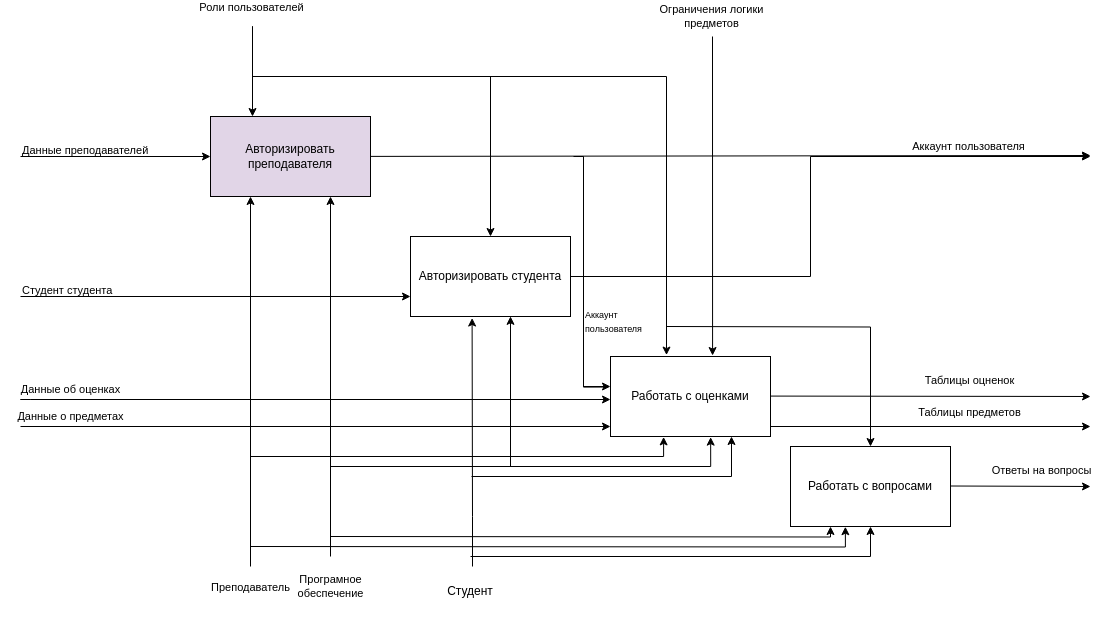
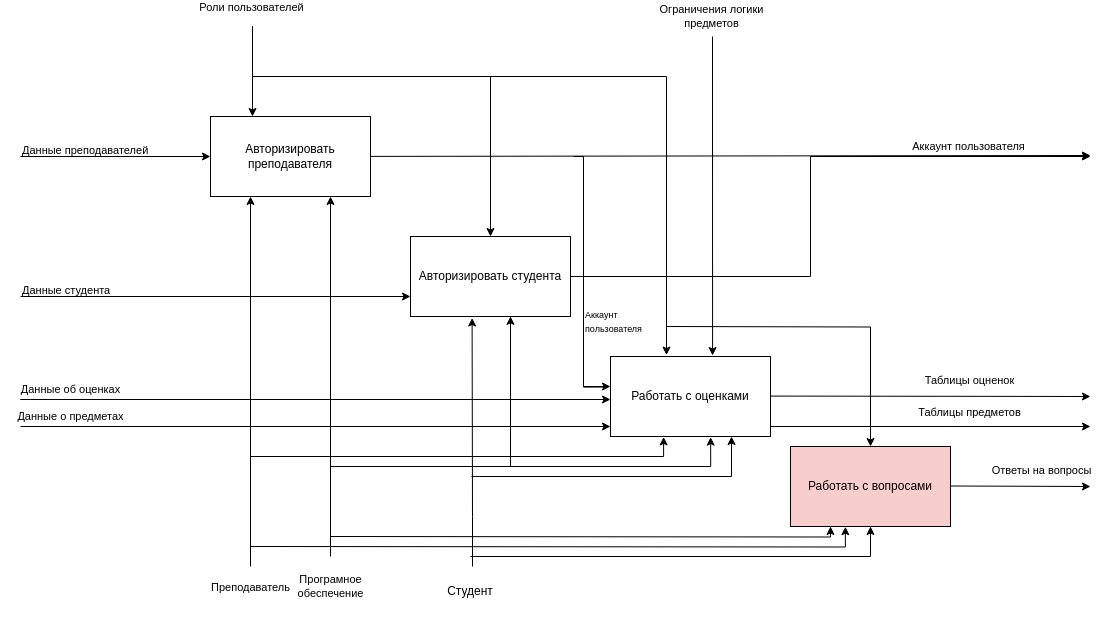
  <mxCell id="0" />
  <mxCell id="1" parent="0" />
- <mxCell id="2" value="Авторизировать преподавателя" style="rounded=0;whiteSpace=wrap;html=1;fillColor=#e1d5e7;" parent="1" vertex="1"><mxGeometry x="210" y="110" width="160" height="80" as="geometry" /></mxCell>
+ <mxCell id="2" value="Авторизировать преподавателя" style="rounded=0;whiteSpace=wrap;html=1;" parent="1" vertex="1"><mxGeometry x="210" y="110" width="160" height="80" as="geometry" /></mxCell>
  <mxCell id="3" value="" style="endArrow=classic;html=1;rounded=0;entryX=0;entryY=0.5;entryDx=0;entryDy=0;" parent="1" target="2" edge="1"><mxGeometry width="50" height="50" relative="1" as="geometry"><mxPoint x="20" y="150" as="sourcePoint" /><mxPoint x="100" y="130" as="targetPoint" /></mxGeometry></mxCell>
  <mxCell id="4" value="&lt;span style=&quot;color: rgb(0, 0, 0); font-family: helvetica; font-size: 11px; font-style: normal; font-weight: 400; letter-spacing: normal; text-align: center; text-indent: 0px; text-transform: none; word-spacing: 0px; background-color: rgb(255, 255, 255); display: inline; float: none;&quot;&gt;Данные преподавателей&lt;/span&gt;" style="text;whiteSpace=wrap;html=1;" parent="1" vertex="1"><mxGeometry x="20" y="130" width="140" height="30" as="geometry" /></mxCell>
  <mxCell id="5" value="Авторизировать студента" style="rounded=0;whiteSpace=wrap;html=1;" parent="1" vertex="1"><mxGeometry x="410" y="230" width="160" height="80" as="geometry" /></mxCell>
  <mxCell id="6" value="Работать с оценками" style="rounded=0;whiteSpace=wrap;html=1;" parent="1" vertex="1"><mxGeometry x="610" y="350" width="160" height="80" as="geometry" /></mxCell>
  <mxCell id="7" value="" style="endArrow=classic;html=1;rounded=0;entryX=0.25;entryY=0;entryDx=0;entryDy=0;" parent="1" edge="1"><mxGeometry width="50" height="50" relative="1" as="geometry"><mxPoint x="252" y="20" as="sourcePoint" /><mxPoint x="252" y="110" as="targetPoint" /></mxGeometry></mxCell>
  <mxCell id="8" value="Роли пользователей" style="edgeLabel;html=1;align=center;verticalAlign=middle;resizable=0;points=[];" parent="7" vertex="1" connectable="0"><mxGeometry x="-0.147" y="-2" relative="1" as="geometry"><mxPoint y="-58" as="offset" /></mxGeometry></mxCell>
  <mxCell id="9" value="" style="endArrow=classic;html=1;rounded=0;" parent="1" source="2" edge="1"><mxGeometry width="50" height="50" relative="1" as="geometry"><mxPoint x="630" y="149.41" as="sourcePoint" /><mxPoint x="1090" y="149" as="targetPoint" /></mxGeometry></mxCell>
  <mxCell id="10" value="Аккаунт пользователя" style="edgeLabel;html=1;align=center;verticalAlign=middle;resizable=0;points=[];" parent="9" vertex="1" connectable="0"><mxGeometry x="0.2" y="1" relative="1" as="geometry"><mxPoint x="166" y="-9" as="offset" /></mxGeometry></mxCell>
  <mxCell id="11" value="" style="endArrow=classic;html=1;rounded=0;entryX=0.25;entryY=1;entryDx=0;entryDy=0;" parent="1" target="2" edge="1"><mxGeometry width="50" height="50" relative="1" as="geometry"><mxPoint x="250" y="510" as="sourcePoint" /><mxPoint x="250" y="500" as="targetPoint" /></mxGeometry></mxCell>
  <mxCell id="12" value="Преподаватель" style="edgeLabel;html=1;align=center;verticalAlign=middle;resizable=0;points=[];" parent="11" vertex="1" connectable="0"><mxGeometry x="-0.32" y="1" relative="1" as="geometry"><mxPoint y="179" as="offset" /></mxGeometry></mxCell>
  <mxCell id="13" value="Програмное&lt;br&gt;обеспечение" style="endArrow=classic;html=1;rounded=0;entryX=0.75;entryY=1;entryDx=0;entryDy=0;" parent="1" target="2" edge="1"><mxGeometry x="-1" y="-90" width="50" height="50" relative="1" as="geometry"><mxPoint x="330" y="490" as="sourcePoint" /><mxPoint x="349.12" y="502.94" as="targetPoint" /><mxPoint x="-90" y="90" as="offset" /></mxGeometry></mxCell>
  <mxCell id="14" value="" style="endArrow=classic;html=1;rounded=0;edgeStyle=orthogonalEdgeStyle;entryX=0.626;entryY=1.008;entryDx=0;entryDy=0;entryPerimeter=0;" parent="1" target="6" edge="1"><mxGeometry width="50" height="50" relative="1" as="geometry"><mxPoint x="330" y="510" as="sourcePoint" /><mxPoint x="710" y="432" as="targetPoint" /><Array as="points"><mxPoint x="330" y="460" /><mxPoint x="710" y="460" /></Array></mxGeometry></mxCell>
  <mxCell id="15" value="" style="endArrow=classic;html=1;rounded=0;entryX=0.625;entryY=0.998;entryDx=0;entryDy=0;edgeStyle=orthogonalEdgeStyle;entryPerimeter=0;" parent="1" target="5" edge="1"><mxGeometry width="50" height="50" relative="1" as="geometry"><mxPoint x="330" y="550" as="sourcePoint" /><mxPoint x="790" y="150" as="targetPoint" /><Array as="points"><mxPoint x="330" y="460" /><mxPoint x="510" y="460" /></Array></mxGeometry></mxCell>
  <mxCell id="16" value="" style="endArrow=classic;html=1;rounded=0;edgeStyle=orthogonalEdgeStyle;entryX=0.385;entryY=1.019;entryDx=0;entryDy=0;entryPerimeter=0;" parent="1" target="5" edge="1"><mxGeometry width="50" height="50" relative="1" as="geometry"><mxPoint x="472" y="560" as="sourcePoint" /><mxPoint x="790" y="150" as="targetPoint" /><Array as="points"><mxPoint x="472" y="510" /></Array></mxGeometry></mxCell>
  <mxCell id="17" value="" style="endArrow=classic;html=1;rounded=0;entryX=0.332;entryY=1.005;entryDx=0;entryDy=0;entryPerimeter=0;edgeStyle=orthogonalEdgeStyle;" parent="1" target="6" edge="1"><mxGeometry width="50" height="50" relative="1" as="geometry"><mxPoint x="250" y="560" as="sourcePoint" /><mxPoint x="550" y="280" as="targetPoint" /><Array as="points"><mxPoint x="250" y="450" /><mxPoint x="663" y="450" /></Array></mxGeometry></mxCell>
  <mxCell id="18" value="" style="endArrow=classic;html=1;rounded=0;entryX=0;entryY=0.75;entryDx=0;entryDy=0;" parent="1" target="5" edge="1"><mxGeometry width="50" height="50" relative="1" as="geometry"><mxPoint x="20" y="290" as="sourcePoint" /><mxPoint x="220" y="290" as="targetPoint" /></mxGeometry></mxCell>
  <mxCell id="19" value="Данные о предметах" style="endArrow=classic;html=1;rounded=0;entryX=0;entryY=0.75;entryDx=0;entryDy=0;edgeStyle=orthogonalEdgeStyle;" parent="1" edge="1"><mxGeometry x="-0.831" y="10" width="50" height="50" relative="1" as="geometry"><mxPoint x="20" y="420" as="sourcePoint" /><mxPoint x="610" y="420" as="targetPoint" /><Array as="points"><mxPoint x="20" y="420" /></Array><mxPoint as="offset" /></mxGeometry></mxCell>
  <mxCell id="20" value="" style="endArrow=classic;html=1;rounded=0;exitX=1;exitY=0.5;exitDx=0;exitDy=0;edgeStyle=orthogonalEdgeStyle;" parent="1" source="5" edge="1"><mxGeometry x="0.641" y="10" width="50" height="50" relative="1" as="geometry"><mxPoint x="680" y="280" as="sourcePoint" /><mxPoint x="1090" y="150" as="targetPoint" /><mxPoint as="offset" /><Array as="points"><mxPoint x="810" y="270" /><mxPoint x="810" y="150" /></Array></mxGeometry></mxCell>
  <mxCell id="21" value="" style="endArrow=classic;html=1;rounded=0;exitX=1;exitY=0.357;exitDx=0;exitDy=0;exitPerimeter=0;" parent="1" edge="1"><mxGeometry width="50" height="50" relative="1" as="geometry"><mxPoint x="770" y="389.58" as="sourcePoint" /><mxPoint x="1090" y="390" as="targetPoint" /></mxGeometry></mxCell>
  <mxCell id="22" value="Таблицы оцненок" style="edgeLabel;html=1;align=center;verticalAlign=middle;resizable=0;points=[];" parent="21" vertex="1" connectable="0"><mxGeometry x="0.2" y="1" relative="1" as="geometry"><mxPoint x="6" y="-15" as="offset" /></mxGeometry></mxCell>
  <mxCell id="23" value="" style="endArrow=classic;html=1;rounded=0;entryX=0.638;entryY=-0.012;entryDx=0;entryDy=0;entryPerimeter=0;" parent="1" target="6" edge="1"><mxGeometry width="50" height="50" relative="1" as="geometry"><mxPoint x="712" y="30" as="sourcePoint" /><mxPoint x="711.1" y="100" as="targetPoint" /><Array as="points"><mxPoint x="711.02" y="30" /></Array></mxGeometry></mxCell>
  <mxCell id="24" value="Ограничения логики&lt;br&gt;предметов" style="edgeLabel;html=1;align=center;verticalAlign=middle;resizable=0;points=[];" parent="23" vertex="1" connectable="0"><mxGeometry x="-0.391" y="1" relative="1" as="geometry"><mxPoint x="-2" y="-117" as="offset" /></mxGeometry></mxCell>
  <mxCell id="25" value="" style="endArrow=classic;html=1;rounded=0;entryX=0.5;entryY=0;entryDx=0;entryDy=0;edgeStyle=orthogonalEdgeStyle;" parent="1" target="5" edge="1"><mxGeometry width="50" height="50" relative="1" as="geometry"><mxPoint x="252" y="20" as="sourcePoint" /><mxPoint x="730" y="230" as="targetPoint" /><Array as="points"><mxPoint x="252" y="20" /><mxPoint x="252" y="70" /><mxPoint x="490" y="70" /></Array></mxGeometry></mxCell>
  <mxCell id="26" value="" style="endArrow=classic;html=1;rounded=0;entryX=0.35;entryY=-0.018;entryDx=0;entryDy=0;entryPerimeter=0;edgeStyle=orthogonalEdgeStyle;" parent="1" target="6" edge="1"><mxGeometry width="50" height="50" relative="1" as="geometry"><mxPoint x="252" y="20" as="sourcePoint" /><mxPoint x="590" y="150" as="targetPoint" /><Array as="points"><mxPoint x="252" y="20" /><mxPoint x="252" y="70" /><mxPoint x="666" y="70" /></Array></mxGeometry></mxCell>
  <mxCell id="27" value="" style="endArrow=classic;html=1;rounded=0;entryX=0.75;entryY=1;entryDx=0;entryDy=0;edgeStyle=orthogonalEdgeStyle;" parent="1" edge="1"><mxGeometry width="50" height="50" relative="1" as="geometry"><mxPoint x="471" y="470" as="sourcePoint" /><mxPoint x="731" y="430" as="targetPoint" /><Array as="points"><mxPoint x="471" y="470" /><mxPoint x="731" y="470" /></Array></mxGeometry></mxCell>
  <mxCell id="28" value="Студент" style="text;html=1;strokeColor=none;fillColor=none;align=center;verticalAlign=middle;whiteSpace=wrap;rounded=0;" parent="1" vertex="1"><mxGeometry x="440" y="570" width="60" height="30" as="geometry" /></mxCell>
  <mxCell id="29" value="" style="endArrow=classic;html=1;rounded=0;exitX=1;exitY=0.357;exitDx=0;exitDy=0;exitPerimeter=0;" parent="1" edge="1"><mxGeometry width="50" height="50" relative="1" as="geometry"><mxPoint x="770" y="420" as="sourcePoint" /><mxPoint x="1090" y="420" as="targetPoint" /></mxGeometry></mxCell>
  <mxCell id="30" value="Таблицы предметов" style="edgeLabel;html=1;align=center;verticalAlign=middle;resizable=0;points=[];" parent="29" vertex="1" connectable="0"><mxGeometry x="0.2" y="1" relative="1" as="geometry"><mxPoint x="6" y="-14" as="offset" /></mxGeometry></mxCell>
- <mxCell id="31" value="&lt;span style=&quot;color: rgb(0, 0, 0); font-family: helvetica; font-size: 11px; font-style: normal; font-weight: 400; letter-spacing: normal; text-align: center; text-indent: 0px; text-transform: none; word-spacing: 0px; background-color: rgb(255, 255, 255); display: inline; float: none;&quot;&gt;Студент студента&lt;/span&gt;" style="text;whiteSpace=wrap;html=1;" parent="1" vertex="1"><mxGeometry x="20" y="270" width="140" height="30" as="geometry" /></mxCell>
+ <mxCell id="31" value="&lt;span style=&quot;color: rgb(0, 0, 0); font-family: helvetica; font-size: 11px; font-style: normal; font-weight: 400; letter-spacing: normal; text-align: center; text-indent: 0px; text-transform: none; word-spacing: 0px; background-color: rgb(255, 255, 255); display: inline; float: none;&quot;&gt;Данные студента&lt;/span&gt;" style="text;whiteSpace=wrap;html=1;" parent="1" vertex="1"><mxGeometry x="20" y="270" width="140" height="30" as="geometry" /></mxCell>
  <mxCell id="32" value="Данные об оценках" style="endArrow=classic;html=1;rounded=0;entryX=0;entryY=0.25;entryDx=0;entryDy=0;" parent="1" edge="1"><mxGeometry x="-0.8" y="10" width="50" height="50" relative="1" as="geometry"><mxPoint x="30" y="393" as="sourcePoint" /><mxPoint x="610" y="393" as="targetPoint" /><Array as="points"><mxPoint x="20" y="393" /><mxPoint x="30" y="393" /></Array><mxPoint as="offset" /></mxGeometry></mxCell>
  <mxCell id="33" value="" style="endArrow=classic;html=1;rounded=0;entryX=0;entryY=0.375;entryDx=0;entryDy=0;entryPerimeter=0;edgeStyle=orthogonalEdgeStyle;" parent="1" target="6" edge="1"><mxGeometry width="50" height="50" relative="1" as="geometry"><mxPoint x="573" y="270" as="sourcePoint" /><mxPoint x="599.96" y="382" as="targetPoint" /><Array as="points"><mxPoint x="583" y="270" /><mxPoint x="583" y="380" /></Array></mxGeometry></mxCell>
  <mxCell id="34" value="" style="endArrow=none;html=1;rounded=0;entryX=-0.015;entryY=0.382;entryDx=0;entryDy=0;entryPerimeter=0;edgeStyle=orthogonalEdgeStyle;endFill=0;" parent="1" target="6" edge="1"><mxGeometry width="50" height="50" relative="1" as="geometry"><mxPoint x="573" y="150" as="sourcePoint" /><mxPoint x="610" y="260" as="targetPoint" /><Array as="points"><mxPoint x="583" y="150" /><mxPoint x="583" y="380" /><mxPoint x="608" y="380" /></Array></mxGeometry></mxCell>
  <mxCell id="35" value="&lt;span style=&quot;color: rgb(0, 0, 0); font-family: Helvetica; font-size: 9px; font-style: normal; font-variant-ligatures: normal; font-variant-caps: normal; font-weight: 400; letter-spacing: normal; orphans: 2; text-align: center; text-indent: 0px; text-transform: none; widows: 2; word-spacing: 0px; -webkit-text-stroke-width: 0px; background-color: rgb(255, 255, 255); text-decoration-thickness: initial; text-decoration-style: initial; text-decoration-color: initial; float: none; display: inline !important;&quot;&gt;Аккаунт&lt;br&gt;пользователя&lt;/span&gt;" style="text;whiteSpace=wrap;html=1;" parent="1" vertex="1"><mxGeometry x="583" y="294" width="70" height="30" as="geometry" /></mxCell>
- <mxCell id="36" value="Работать с вопросами" style="rounded=0;whiteSpace=wrap;html=1;" vertex="1" parent="1"><mxGeometry x="790" y="440" width="160" height="80" as="geometry" /></mxCell>
+ <mxCell id="36" value="Работать с вопросами" style="rounded=0;whiteSpace=wrap;html=1;fillColor=#f8cecc;" vertex="1" parent="1"><mxGeometry x="790" y="440" width="160" height="80" as="geometry" /></mxCell>
  <mxCell id="37" value="" style="endArrow=classic;html=1;rounded=0;exitX=1;exitY=0.357;exitDx=0;exitDy=0;exitPerimeter=0;" edge="1" parent="1"><mxGeometry width="50" height="50" relative="1" as="geometry"><mxPoint x="950" y="479.5" as="sourcePoint" /><mxPoint x="1090" y="480" as="targetPoint" /></mxGeometry></mxCell>
  <mxCell id="38" value="Ответы на вопросы" style="edgeLabel;html=1;align=center;verticalAlign=middle;resizable=0;points=[];" vertex="1" connectable="0" parent="37"><mxGeometry x="0.2" y="1" relative="1" as="geometry"><mxPoint x="6" y="-15" as="offset" /></mxGeometry></mxCell>
  <mxCell id="39" value="" style="endArrow=classic;html=1;rounded=0;entryX=0.5;entryY=0;entryDx=0;entryDy=0;edgeStyle=orthogonalEdgeStyle;" edge="1" parent="1" target="36"><mxGeometry width="50" height="50" relative="1" as="geometry"><mxPoint x="666" y="320" as="sourcePoint" /><mxPoint x="500" y="300" as="targetPoint" /></mxGeometry></mxCell>
  <mxCell id="40" value="" style="endArrow=classic;html=1;rounded=0;entryX=0.5;entryY=1;entryDx=0;entryDy=0;edgeStyle=orthogonalEdgeStyle;" edge="1" parent="1" target="36"><mxGeometry width="50" height="50" relative="1" as="geometry"><mxPoint x="470" y="550" as="sourcePoint" /><mxPoint x="480" y="320" as="targetPoint" /><Array as="points"><mxPoint x="470" y="550" /><mxPoint x="870" y="550" /></Array></mxGeometry></mxCell>
  <mxCell id="41" value="" style="endArrow=classic;html=1;rounded=0;entryX=0.25;entryY=1;entryDx=0;entryDy=0;edgeStyle=orthogonalEdgeStyle;" edge="1" parent="1" target="36"><mxGeometry width="50" height="50" relative="1" as="geometry"><mxPoint x="330" y="530" as="sourcePoint" /><mxPoint x="480" y="320" as="targetPoint" /></mxGeometry></mxCell>
  <mxCell id="42" value="" style="endArrow=classic;html=1;rounded=0;entryX=0.343;entryY=1.003;entryDx=0;entryDy=0;entryPerimeter=0;edgeStyle=orthogonalEdgeStyle;" edge="1" parent="1" target="36"><mxGeometry width="50" height="50" relative="1" as="geometry"><mxPoint x="250" y="540" as="sourcePoint" /><mxPoint x="520" y="310" as="targetPoint" /></mxGeometry></mxCell>
